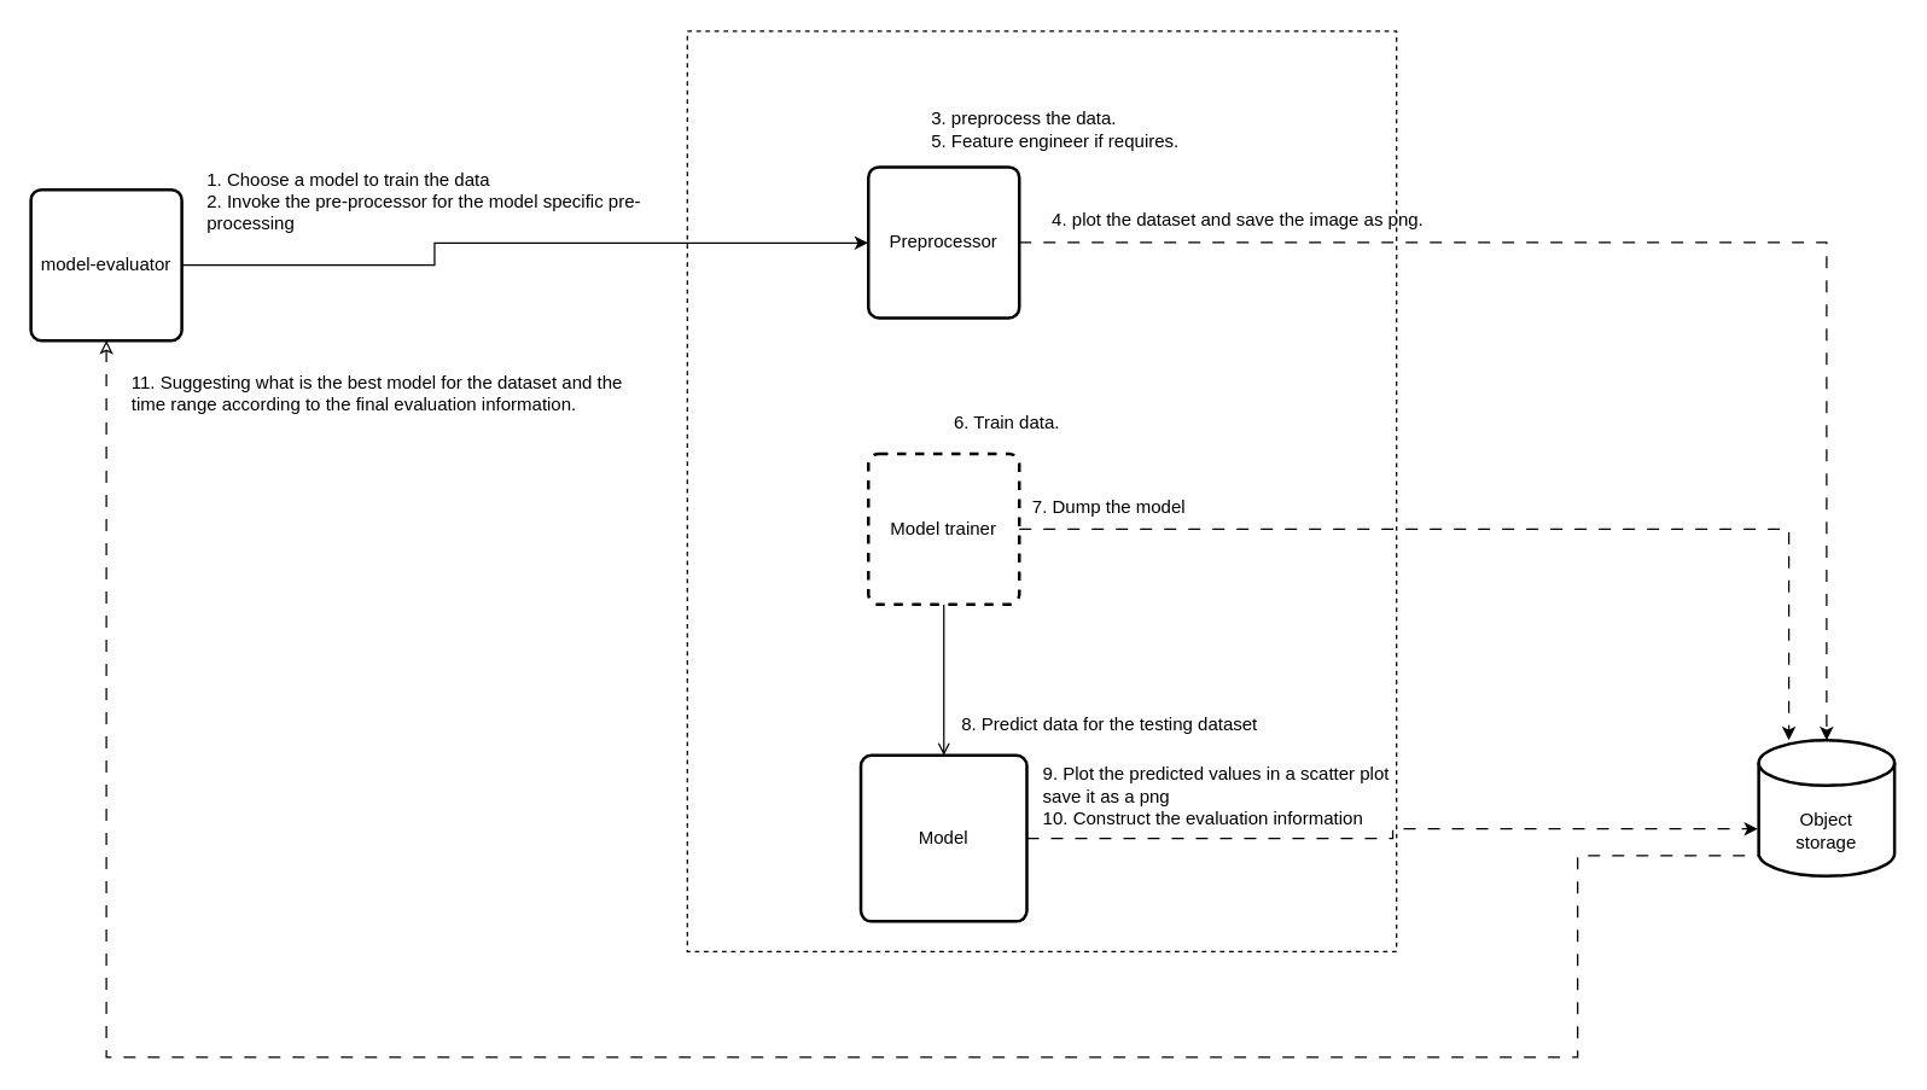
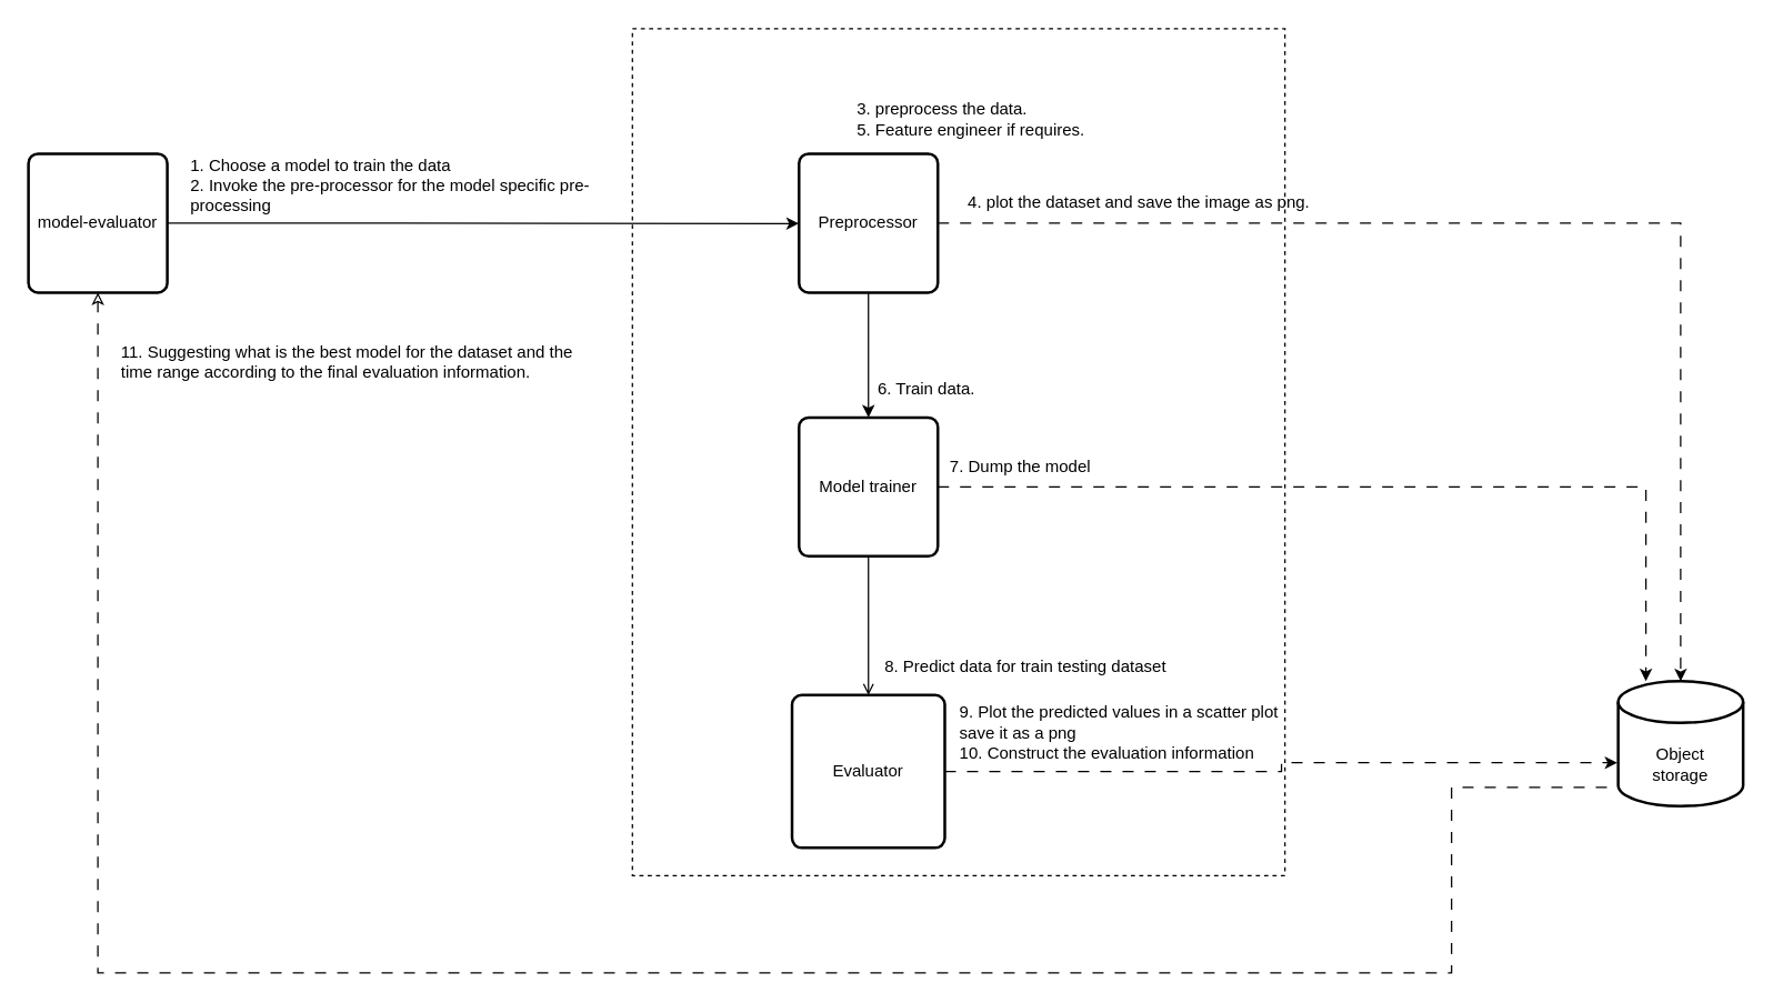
  <mxCell id="0" />
  <mxCell id="1" parent="0" />
  <mxCell id="2" value="" style="rounded=0;whiteSpace=wrap;html=1;dashed=1;" parent="1" vertex="1"><mxGeometry x="455" y="20" width="470" height="610" as="geometry" /></mxCell>
+ <mxCell id="3" style="edgeStyle=orthogonalEdgeStyle;rounded=0;orthogonalLoop=1;jettySize=auto;html=1;entryX=0.5;entryY=0;entryDx=0;entryDy=0;" parent="1" source="5" target="10" edge="1"><mxGeometry relative="1" as="geometry" /></mxCell>
  <mxCell id="4" style="edgeStyle=orthogonalEdgeStyle;rounded=0;orthogonalLoop=1;jettySize=auto;html=1;dashed=1;dashPattern=8 8;" parent="1" source="5" target="7" edge="1"><mxGeometry relative="1" as="geometry" /></mxCell>
  <mxCell id="5" value="Preprocessor" style="rounded=1;whiteSpace=wrap;html=1;absoluteArcSize=1;arcSize=14;strokeWidth=2;" parent="1" vertex="1"><mxGeometry x="575" y="110" width="100" height="100" as="geometry" /></mxCell>
  <mxCell id="6" value="3. preprocess the data.&lt;div&gt;5. Feature engineer if requires.&lt;/div&gt;" style="text;html=1;align=left;verticalAlign=middle;whiteSpace=wrap;rounded=0;" parent="1" vertex="1"><mxGeometry x="615" y="60" width="310" height="50" as="geometry" /></mxCell>
  <mxCell id="7" value="" style="strokeWidth=2;html=1;shape=mxgraph.flowchart.database;whiteSpace=wrap;" parent="1" vertex="1"><mxGeometry x="1165" y="490" width="90" height="90" as="geometry" /></mxCell>
  <mxCell id="8" value="Object storage" style="text;html=1;align=center;verticalAlign=middle;whiteSpace=wrap;rounded=0;" parent="1" vertex="1"><mxGeometry x="1180" y="535" width="60" height="30" as="geometry" /></mxCell>
  <mxCell id="9" style="edgeStyle=orthogonalEdgeStyle;rounded=0;orthogonalLoop=1;jettySize=auto;html=1;entryX=0.5;entryY=0;entryDx=0;entryDy=0;endArrow=open;" parent="1" source="10" target="12" edge="1"><mxGeometry relative="1" as="geometry" /></mxCell>
- <mxCell id="10" value="Model trainer" style="rounded=1;whiteSpace=wrap;html=1;absoluteArcSize=1;arcSize=14;strokeWidth=2;dashed=1;" parent="1" vertex="1"><mxGeometry x="575" y="300" width="100" height="100" as="geometry" /></mxCell>
+ <mxCell id="10" value="Model trainer" style="rounded=1;whiteSpace=wrap;html=1;absoluteArcSize=1;arcSize=14;strokeWidth=2;" parent="1" vertex="1"><mxGeometry x="575" y="300" width="100" height="100" as="geometry" /></mxCell>
  <mxCell id="11" value="6. Train data." style="text;html=1;align=left;verticalAlign=middle;whiteSpace=wrap;rounded=0;" parent="1" vertex="1"><mxGeometry x="630" y="260" width="120" height="40" as="geometry" /></mxCell>
- <mxCell id="12" value="Model" style="rounded=1;whiteSpace=wrap;html=1;absoluteArcSize=1;arcSize=14;strokeWidth=2;" parent="1" vertex="1"><mxGeometry x="570" y="500" width="110" height="110" as="geometry" /></mxCell>
- <mxCell id="13" value="8. Predict data for the testing dataset" style="text;html=1;align=left;verticalAlign=middle;whiteSpace=wrap;rounded=0;" parent="1" vertex="1"><mxGeometry x="635" y="455" width="260" height="50" as="geometry" /></mxCell>
+ <mxCell id="12" value="Evaluator" style="rounded=1;whiteSpace=wrap;html=1;absoluteArcSize=1;arcSize=14;strokeWidth=2;" parent="1" vertex="1"><mxGeometry x="570" y="500" width="110" height="110" as="geometry" /></mxCell>
+ <mxCell id="13" value="8. Predict data for train testing dataset" style="text;html=1;align=left;verticalAlign=middle;whiteSpace=wrap;rounded=0;" parent="1" vertex="1"><mxGeometry x="635" y="455" width="260" height="50" as="geometry" /></mxCell>
  <mxCell id="14" style="edgeStyle=orthogonalEdgeStyle;rounded=0;orthogonalLoop=1;jettySize=auto;html=1;entryX=-0.007;entryY=0.652;entryDx=0;entryDy=0;entryPerimeter=0;dashed=1;dashPattern=8 8;" parent="1" source="12" target="7" edge="1"><mxGeometry relative="1" as="geometry" /></mxCell>
- <mxCell id="15" value="model-evaluator" style="rounded=1;whiteSpace=wrap;html=1;absoluteArcSize=1;arcSize=14;strokeWidth=2;" vertex="1" parent="1"><mxGeometry x="20" y="125" width="100" height="100" as="geometry" /></mxCell>
+ <mxCell id="15" value="model-evaluator" style="rounded=1;whiteSpace=wrap;html=1;absoluteArcSize=1;arcSize=14;strokeWidth=2;" vertex="1" parent="1"><mxGeometry x="20" y="110" width="100" height="100" as="geometry" /></mxCell>
  <mxCell id="16" style="edgeStyle=orthogonalEdgeStyle;rounded=0;orthogonalLoop=1;jettySize=auto;html=1;entryX=0.255;entryY=0.23;entryDx=0;entryDy=0;entryPerimeter=0;" edge="1" parent="1" source="15" target="2"><mxGeometry relative="1" as="geometry" /></mxCell>
  <mxCell id="17" value="1. Choose a model to train the data&lt;div&gt;2. Invoke the pre-processor for the model specific pre-processing&lt;/div&gt;&lt;div&gt;&lt;br&gt;&lt;/div&gt;" style="text;html=1;align=left;verticalAlign=middle;whiteSpace=wrap;rounded=0;" vertex="1" parent="1"><mxGeometry x="135" y="110" width="300" height="60" as="geometry" /></mxCell>
  <mxCell id="18" style="edgeStyle=orthogonalEdgeStyle;rounded=0;orthogonalLoop=1;jettySize=auto;html=1;entryX=0;entryY=0.85;entryDx=0;entryDy=0;entryPerimeter=0;dashed=1;dashPattern=8 8;startArrow=classic;startFill=0;endArrow=none;" edge="1" parent="1" source="15" target="7"><mxGeometry relative="1" as="geometry"><Array as="points"><mxPoint x="70" y="700" /><mxPoint x="1045" y="700" /><mxPoint x="1045" y="567" /></Array></mxGeometry></mxCell>
  <mxCell id="19" value="&lt;span style=&quot;&quot;&gt;11. Suggesting what is the best model for the dataset and the time range according to the final evaluation information.&lt;/span&gt;" style="text;html=1;align=left;verticalAlign=middle;whiteSpace=wrap;rounded=0;" vertex="1" parent="1"><mxGeometry x="85" y="245" width="350" height="30" as="geometry" /></mxCell>
  <mxCell id="20" style="edgeStyle=orthogonalEdgeStyle;rounded=0;orthogonalLoop=1;jettySize=auto;html=1;entryX=0.222;entryY=0;entryDx=0;entryDy=0;entryPerimeter=0;dashed=1;dashPattern=8 8;" edge="1" parent="1" source="10" target="7"><mxGeometry relative="1" as="geometry" /></mxCell>
  <mxCell id="21" value="&lt;br&gt;&lt;div&gt;7. Dump the model&lt;/div&gt;" style="text;html=1;align=left;verticalAlign=middle;whiteSpace=wrap;rounded=0;" vertex="1" parent="1"><mxGeometry x="682" y="308" width="120" height="40" as="geometry" /></mxCell>
  <mxCell id="22" value="&lt;br&gt;&lt;div&gt;9. Plot the predicted values in a scatter plot save it as a png&amp;nbsp; &amp;nbsp;&lt;/div&gt;&lt;div&gt;10. Construct the evaluation information&lt;/div&gt;" style="text;html=1;align=left;verticalAlign=middle;whiteSpace=wrap;rounded=0;" vertex="1" parent="1"><mxGeometry x="689" y="495" width="260" height="50" as="geometry" /></mxCell>
  <mxCell id="23" value="&lt;div&gt;4. plot the dataset and save the image as png.&lt;/div&gt;" style="text;html=1;align=left;verticalAlign=middle;whiteSpace=wrap;rounded=0;" vertex="1" parent="1"><mxGeometry x="695" y="120" width="310" height="50" as="geometry" /></mxCell>
